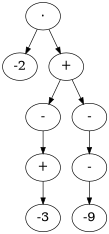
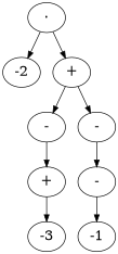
  digraph {
    node [fontsize=20]
    n1 [label="·"]
    -2
    n3 [label="+"]
    n4 [label="-"]
    n5 [label="-"]
    n6 [label="+"]
    n7 [label="-"]
    -3
-   -9
+   -9 [label=-1]
    n1 -> -2
    n1 -> n3
    n3 -> n4
    n3 -> n5
    n4 -> n6
    n5 -> n7
    n6 -> -3
    n7 -> -9
  }
